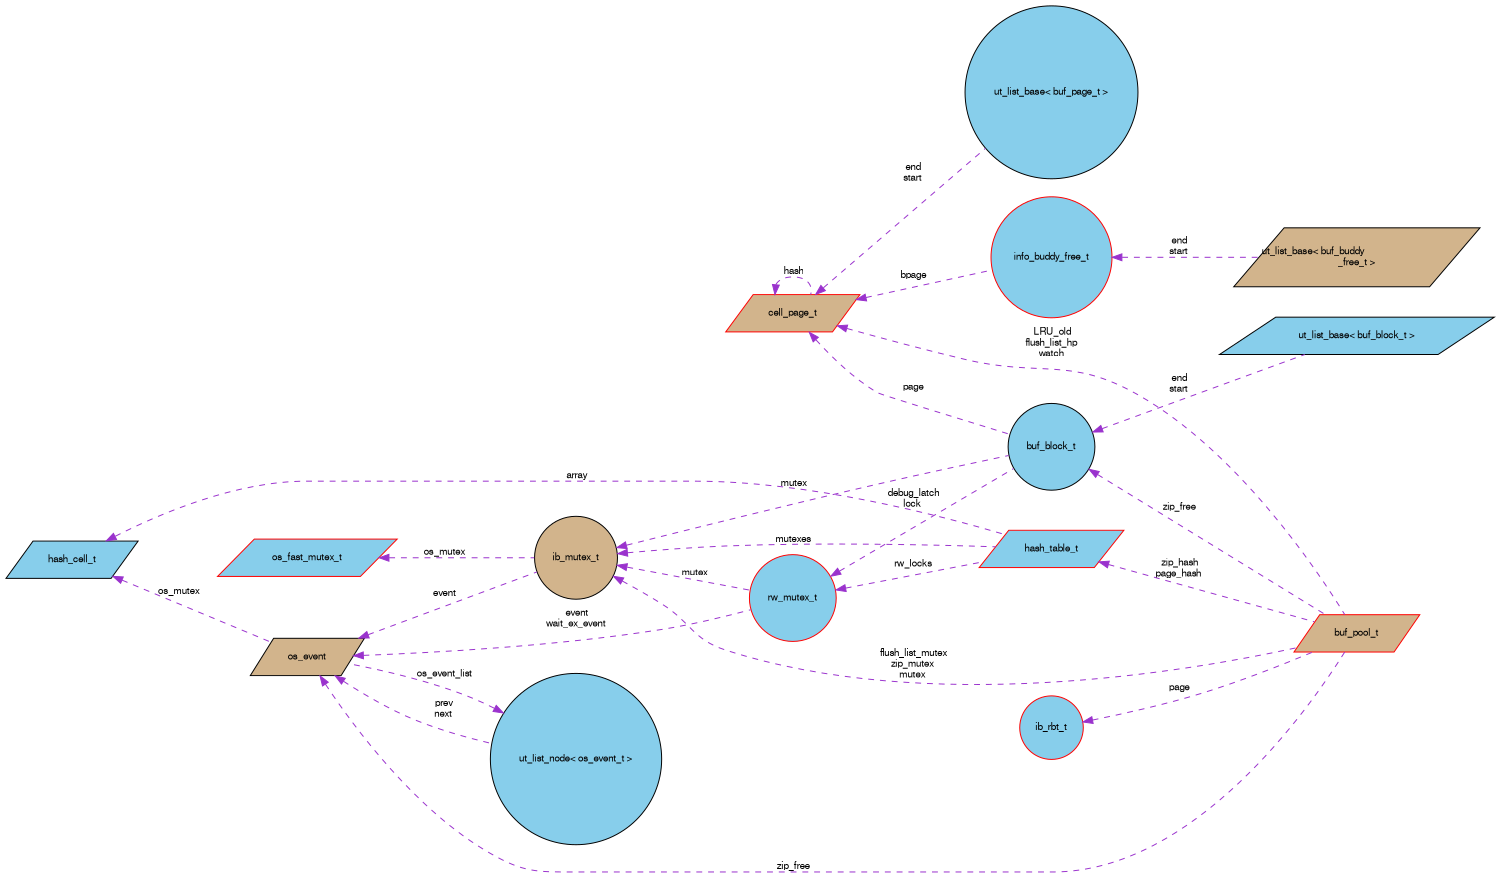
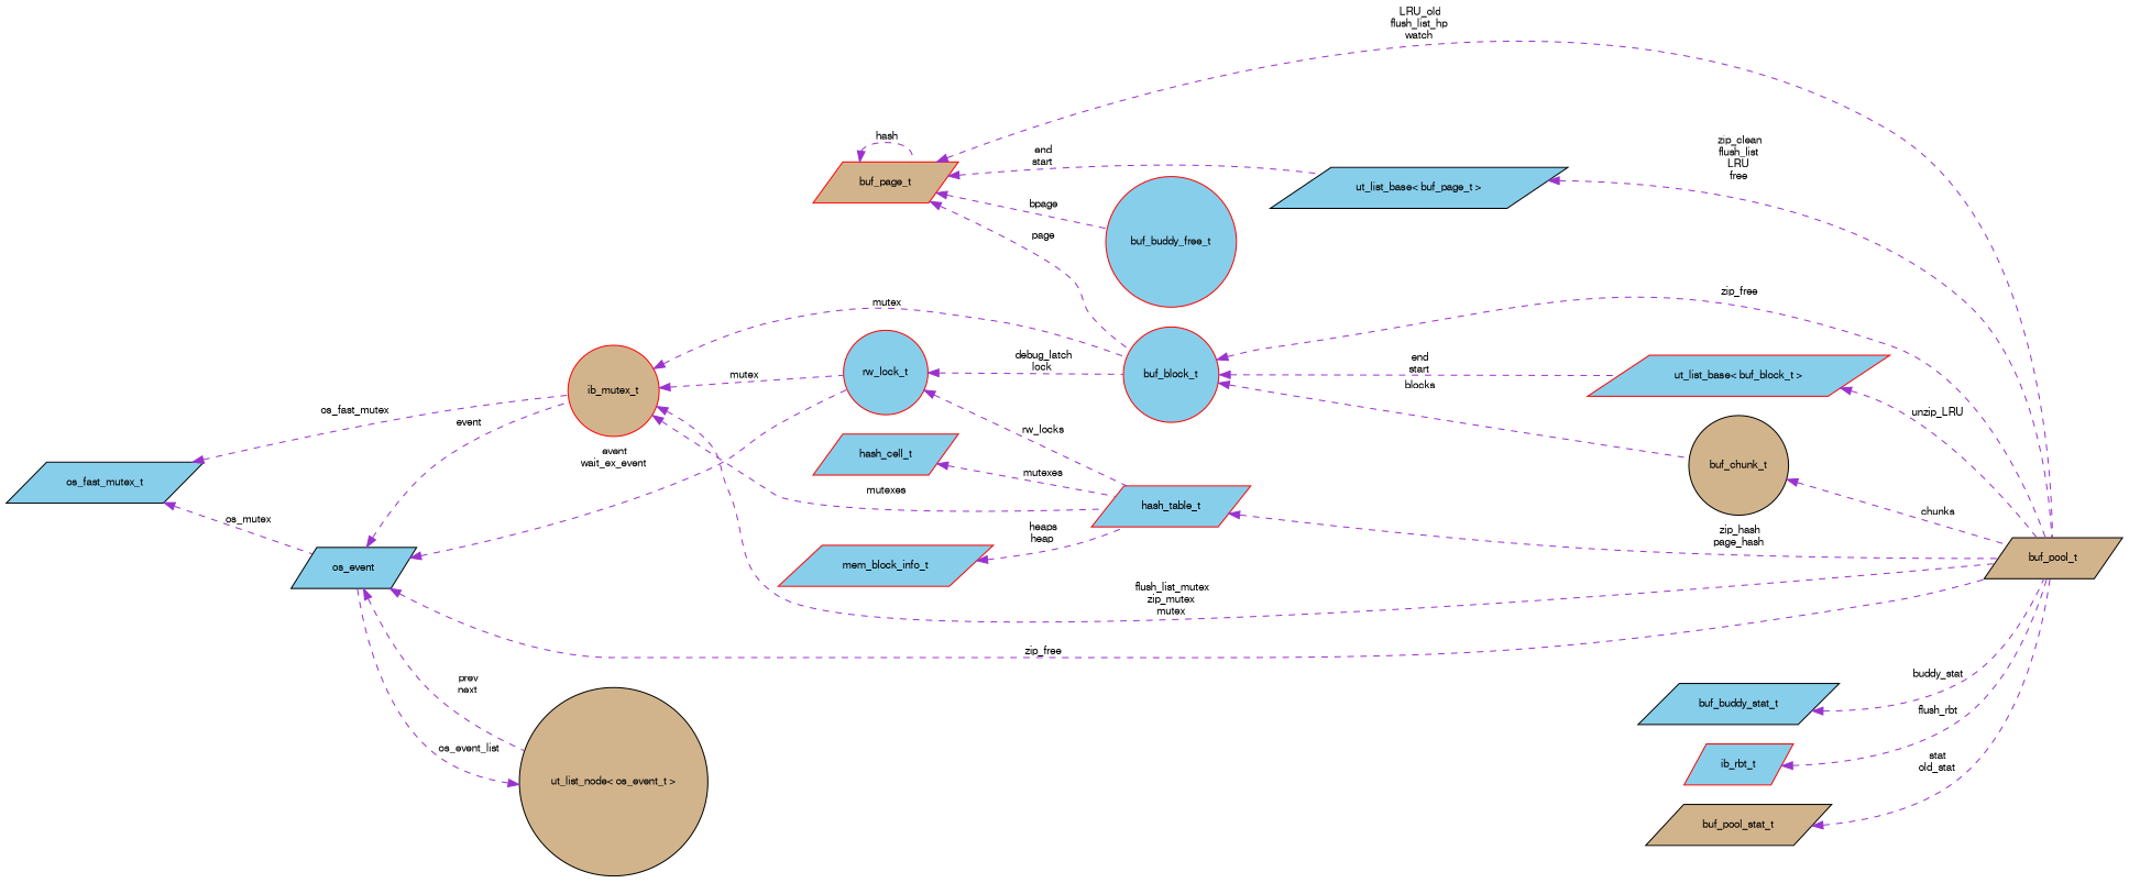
  digraph {
    rankdir=LR
    node [color=black fillcolor=skyblue fontname=FreeSans fontsize=10 shape=parallelogram style=filled]
    edge [color=darkorchid3 dir=back fontname=FreeSans fontsize=10 labelfontname=FreeSans labelfontsize=10 style=dashed]
-   n1 [color=red fillcolor=tan fontcolor=black height=0.2 label=buf_pool_t width=0.4]
-   n2 [fillcolor=tan height=0.2 label="ut_list_base\< buf_buddy\l_free_t \>" width=0.4]
-   n3 [color=red height=0.2 label=info_buddy_free_t shape=circle width=0.4]
-   n4 [color=red fillcolor=tan height=0.2 label=cell_page_t width=0.4]
-   n5 [height=0.2 label=buf_block_t shape=circle width=0.4]
-   n6 [height=0.2 label="ut_list_base\< buf_page_t \>" shape=circle width=0.4]
-   n8 [height=0.2 label="ut_list_base\< buf_block_t \>" width=0.4]
-   n9 [fillcolor=tan height=0.2 label=os_event width=0.4]
-   n10 [height=0.2 label="ut_list_node\< os_event_t \>" shape=circle width=0.4]
-   n11 [fillcolor=tan height=0.2 label=ib_mutex_t shape=circle width=0.4]
-   n12 [color=red height=0.2 label=rw_mutex_t shape=circle width=0.4]
+   n1 [fillcolor=tan fontcolor=black height=0.2 label=buf_pool_t width=0.4]
+   n3 [color=red height=0.2 label=buf_buddy_free_t shape=circle width=0.4]
+   n4 [color=red fillcolor=tan height=0.2 label=buf_page_t width=0.4]
+   n5 [color=red height=0.2 label=buf_block_t shape=circle width=0.4]
+   n6 [height=0.2 label="ut_list_base\< buf_page_t \>" width=0.4]
+   n7 [fillcolor=tan height=0.2 label=buf_chunk_t shape=circle width=0.4]
+   n8 [color=red height=0.2 label="ut_list_base\< buf_block_t \>" width=0.4]
+   n9 [height=0.2 label=os_event width=0.4]
+   n10 [fillcolor=tan height=0.2 label="ut_list_node\< os_event_t \>" shape=circle width=0.4]
+   n11 [color=red fillcolor=tan height=0.2 label=ib_mutex_t shape=circle width=0.4]
+   n12 [color=red height=0.2 label=rw_lock_t shape=circle width=0.4]
    n13 [color=red height=0.2 label=hash_table_t width=0.4]
-   n14 [color=red height=0.2 label=os_fast_mutex_t width=0.4]
-   n16 [height=0.2 label=hash_cell_t width=0.4]
-   n18 [color=red height=0.2 label=ib_rbt_t shape=circle width=0.4]
-   n3 -> n2 [label=" end\nstart"]
+   n14 [height=0.2 label=os_fast_mutex_t width=0.4]
+   n15 [color=red height=0.2 label=mem_block_info_t width=0.4]
+   n16 [color=red height=0.2 label=hash_cell_t width=0.4]
+   n17 [height=0.2 label=buf_buddy_stat_t width=0.4]
+   n18 [color=red height=0.2 label=ib_rbt_t width=0.4]
+   n19 [fillcolor=tan height=0.2 label=buf_pool_stat_t width=0.4]
    n4 -> n1 [label=" LRU_old\nflush_list_hp\nwatch"]
    n4 -> n3 [label=" bpage"]
    n4 -> n4 [label=" hash"]
    n4 -> n5 [label=" page"]
    n4 -> n6 [label=" end\nstart"]
    n5 -> n1 [label=" zip_free"]
+   n5 -> n7 [label=" blocks"]
    n5 -> n8 [label=" end\nstart"]
+   n6 -> n1 [label=" zip_clean\nflush_list\nLRU\nfree"]
+   n7 -> n1 [label=" chunks"]
+   n8 -> n1 [label=" unzip_LRU"]
    n9 -> n1 [label=" zip_free"]
    n9 -> n10 [label=" prev\nnext"]
    n9 -> n11 [label=" event"]
    n9 -> n12 [label=" event\nwait_ex_event"]
    n10 -> n9 [label=" os_event_list"]
    n11 -> n1 [label=" flush_list_mutex\nzip_mutex\nmutex"]
    n11 -> n5 [label=" mutex"]
    n11 -> n12 [label=" mutex"]
    n11 -> n13 [label=" mutexes"]
    n12 -> n5 [label=" debug_latch\nlock"]
    n12 -> n13 [label=" rw_locks"]
    n13 -> n1 [label=" zip_hash\npage_hash"]
-   n16 -> n9 [label=" os_mutex"]
-   n14 -> n11 [label=" os_mutex"]
-   n16 -> n13 [label=" array"]
-   n18 -> n1 [label=" page"]
+   n14 -> n9 [label=" os_mutex"]
+   n14 -> n11 [label=" os_fast_mutex"]
+   n15 -> n13 [label=" heaps\nheap"]
+   n16 -> n13 [label=" mutexes"]
+   n17 -> n1 [label=" buddy_stat"]
+   n18 -> n1 [label=" flush_rbt"]
+   n19 -> n1 [label=" stat\nold_stat"]
  }
